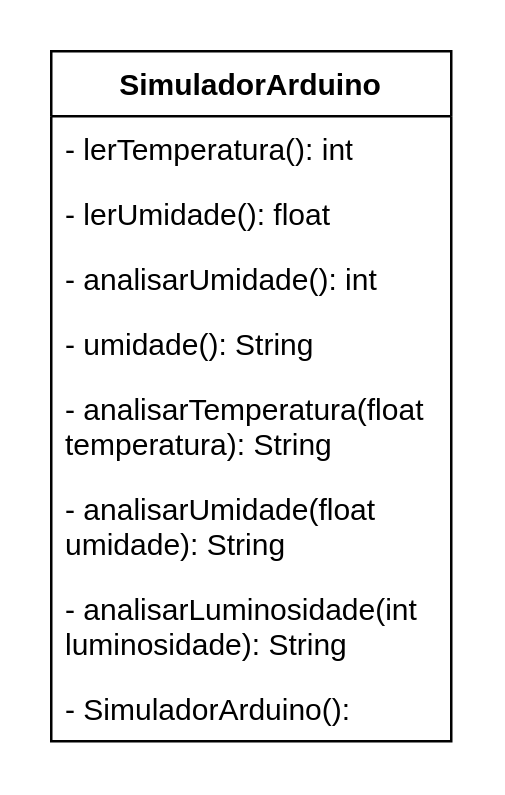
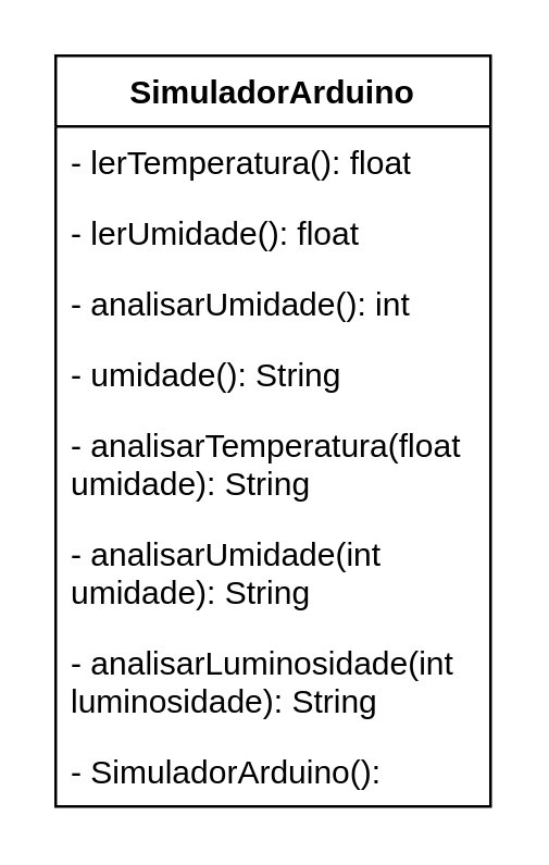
  <mxCell id="0" />
  <mxCell id="1" parent="0" />
  <mxCell id="2" value="SimuladorArduino" style="swimlane;fontStyle=1;align=center;verticalAlign=top;childLayout=stackLayout;horizontal=1;startSize=26;horizontalStack=0;resizeParent=1;resizeParentMax=0;resizeLast=0;collapsible=1;marginBottom=0;whiteSpace=wrap;html=1;" vertex="1" parent="1"><mxGeometry x="20" y="20" width="160" height="276" as="geometry" /></mxCell>
- <mxCell id="3" value="- lerTemperatura(): int" style="text;strokeColor=none;fillColor=none;align=left;verticalAlign=top;spacingLeft=4;spacingRight=4;overflow=hidden;rotatable=0;points=[[0,0.5],[1,0.5]];portConstraint=eastwest;whiteSpace=wrap;html=1;" vertex="1" parent="2"><mxGeometry y="26" width="160" height="26" as="geometry" /></mxCell>
+ <mxCell id="3" value="- lerTemperatura(): float" style="text;strokeColor=none;fillColor=none;align=left;verticalAlign=top;spacingLeft=4;spacingRight=4;overflow=hidden;rotatable=0;points=[[0,0.5],[1,0.5]];portConstraint=eastwest;whiteSpace=wrap;html=1;" vertex="1" parent="2"><mxGeometry y="26" width="160" height="26" as="geometry" /></mxCell>
  <mxCell id="4" value="- lerUmidade(): float" style="text;strokeColor=none;fillColor=none;align=left;verticalAlign=top;spacingLeft=4;spacingRight=4;overflow=hidden;rotatable=0;points=[[0,0.5],[1,0.5]];portConstraint=eastwest;whiteSpace=wrap;html=1;" vertex="1" parent="2"><mxGeometry y="52" width="160" height="26" as="geometry" /></mxCell>
  <mxCell id="5" value="- analisarUmidade(): int" style="text;strokeColor=none;fillColor=none;align=left;verticalAlign=top;spacingLeft=4;spacingRight=4;overflow=hidden;rotatable=0;points=[[0,0.5],[1,0.5]];portConstraint=eastwest;whiteSpace=wrap;html=1;" vertex="1" parent="2"><mxGeometry y="78" width="160" height="26" as="geometry" /></mxCell>
  <mxCell id="6" value="- umidade(): String" style="text;strokeColor=none;fillColor=none;align=left;verticalAlign=top;spacingLeft=4;spacingRight=4;overflow=hidden;rotatable=0;points=[[0,0.5],[1,0.5]];portConstraint=eastwest;whiteSpace=wrap;html=1;" vertex="1" parent="2"><mxGeometry y="104" width="160" height="26" as="geometry" /></mxCell>
- <mxCell id="7" value="- analisarTemperatura(float temperatura): String" style="text;strokeColor=none;fillColor=none;align=left;verticalAlign=top;spacingLeft=4;spacingRight=4;overflow=hidden;rotatable=0;points=[[0,0.5],[1,0.5]];portConstraint=eastwest;whiteSpace=wrap;html=1;" vertex="1" parent="2"><mxGeometry y="130" width="160" height="40" as="geometry" /></mxCell>
- <mxCell id="8" value="- analisarUmidade(float umidade): String" style="text;strokeColor=none;fillColor=none;align=left;verticalAlign=top;spacingLeft=4;spacingRight=4;overflow=hidden;rotatable=0;points=[[0,0.5],[1,0.5]];portConstraint=eastwest;whiteSpace=wrap;html=1;" vertex="1" parent="2"><mxGeometry y="170" width="160" height="40" as="geometry" /></mxCell>
+ <mxCell id="7" value="- analisarTemperatura(float umidade): String" style="text;strokeColor=none;fillColor=none;align=left;verticalAlign=top;spacingLeft=4;spacingRight=4;overflow=hidden;rotatable=0;points=[[0,0.5],[1,0.5]];portConstraint=eastwest;whiteSpace=wrap;html=1;" vertex="1" parent="2"><mxGeometry y="130" width="160" height="40" as="geometry" /></mxCell>
+ <mxCell id="8" value="- analisarUmidade(int umidade): String" style="text;strokeColor=none;fillColor=none;align=left;verticalAlign=top;spacingLeft=4;spacingRight=4;overflow=hidden;rotatable=0;points=[[0,0.5],[1,0.5]];portConstraint=eastwest;whiteSpace=wrap;html=1;" vertex="1" parent="2"><mxGeometry y="170" width="160" height="40" as="geometry" /></mxCell>
  <mxCell id="9" value="- analisarLuminosidade(int luminosidade): String" style="text;strokeColor=none;fillColor=none;align=left;verticalAlign=top;spacingLeft=4;spacingRight=4;overflow=hidden;rotatable=0;points=[[0,0.5],[1,0.5]];portConstraint=eastwest;whiteSpace=wrap;html=1;" vertex="1" parent="2"><mxGeometry y="210" width="160" height="40" as="geometry" /></mxCell>
  <mxCell id="10" value="- SimuladorArduino(): " style="text;strokeColor=none;fillColor=none;align=left;verticalAlign=top;spacingLeft=4;spacingRight=4;overflow=hidden;rotatable=0;points=[[0,0.5],[1,0.5]];portConstraint=eastwest;whiteSpace=wrap;html=1;" vertex="1" parent="2"><mxGeometry y="250" width="160" height="26" as="geometry" /></mxCell>
